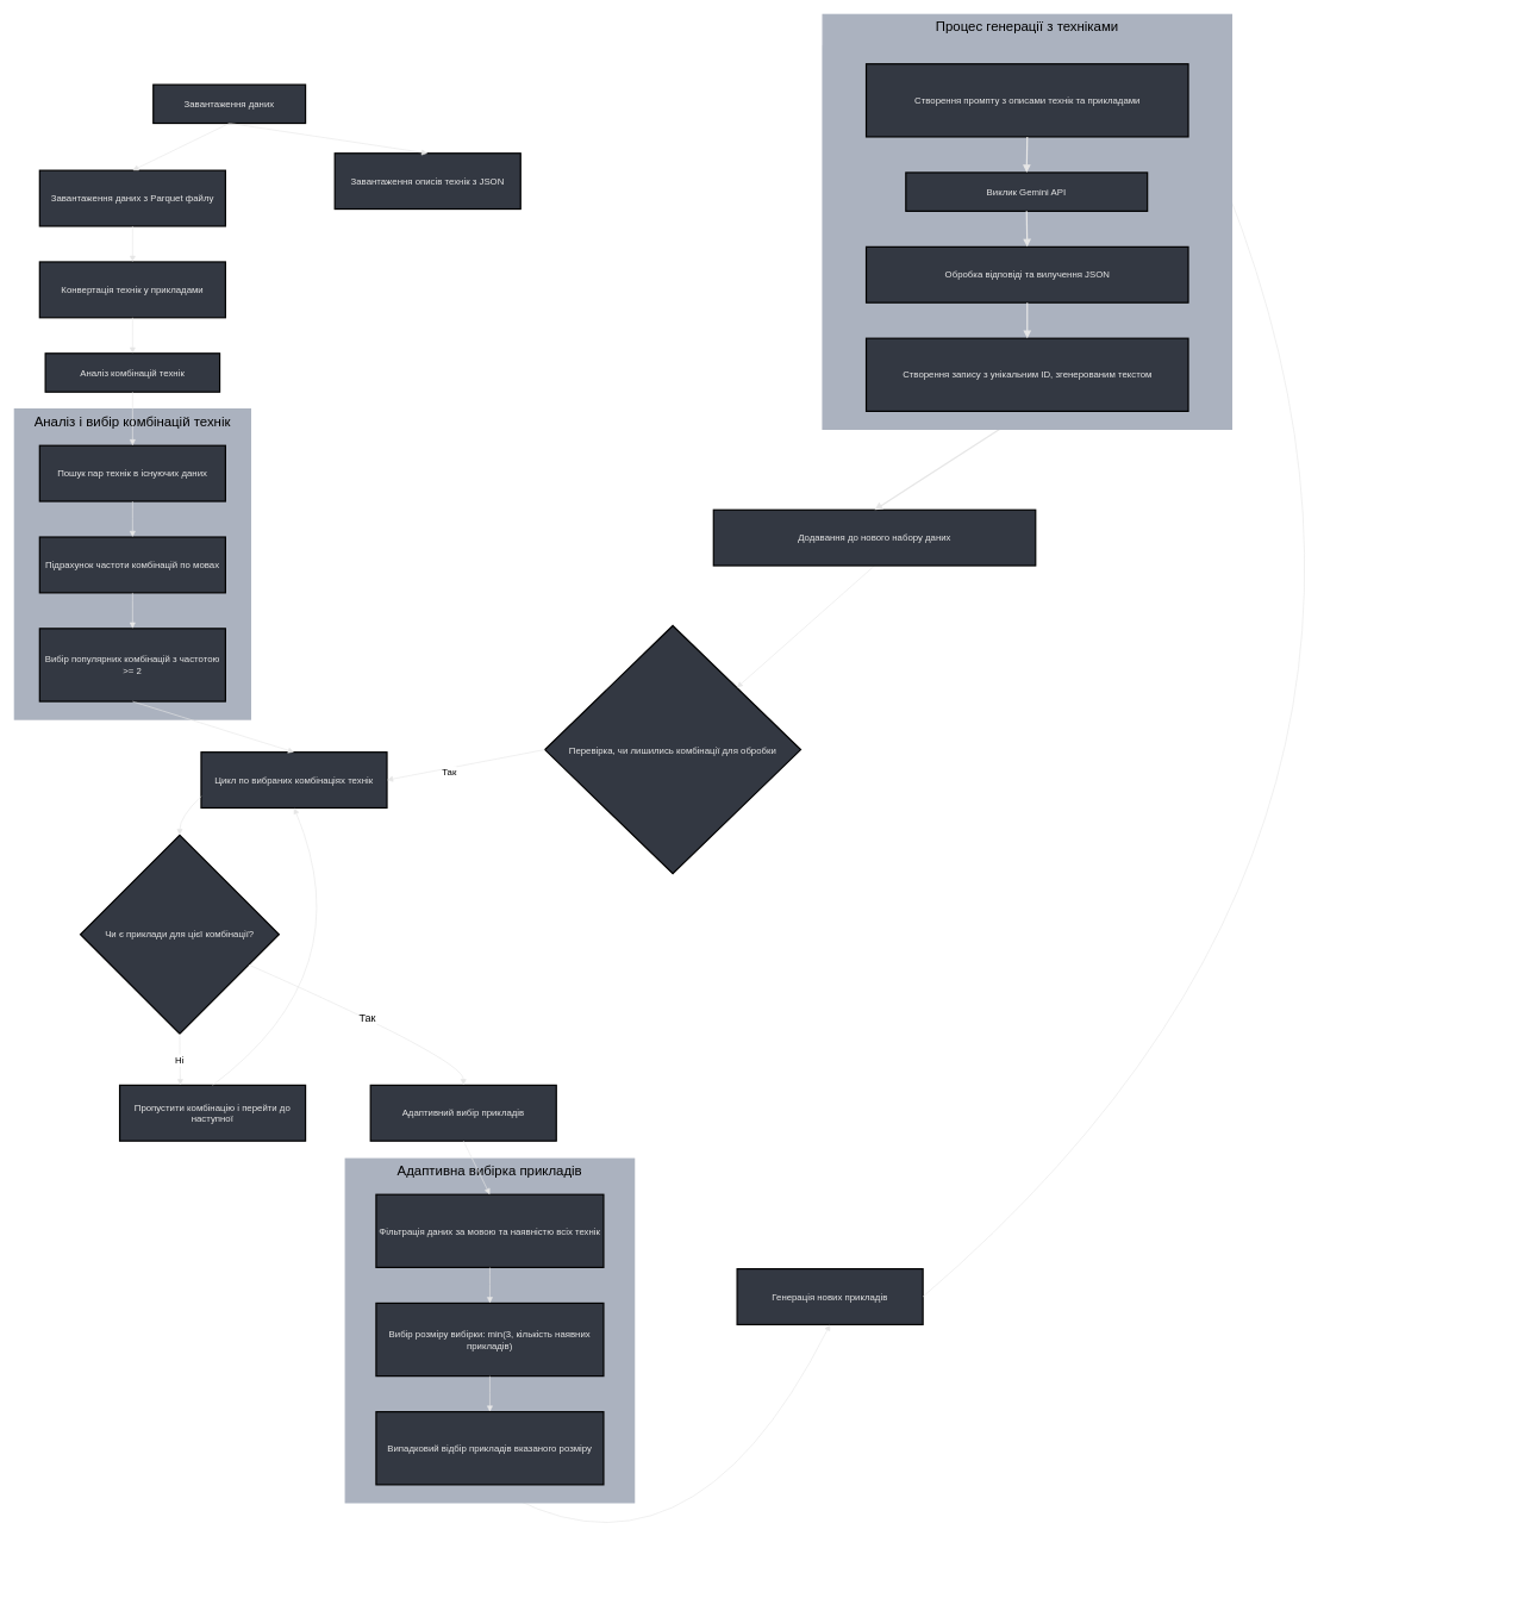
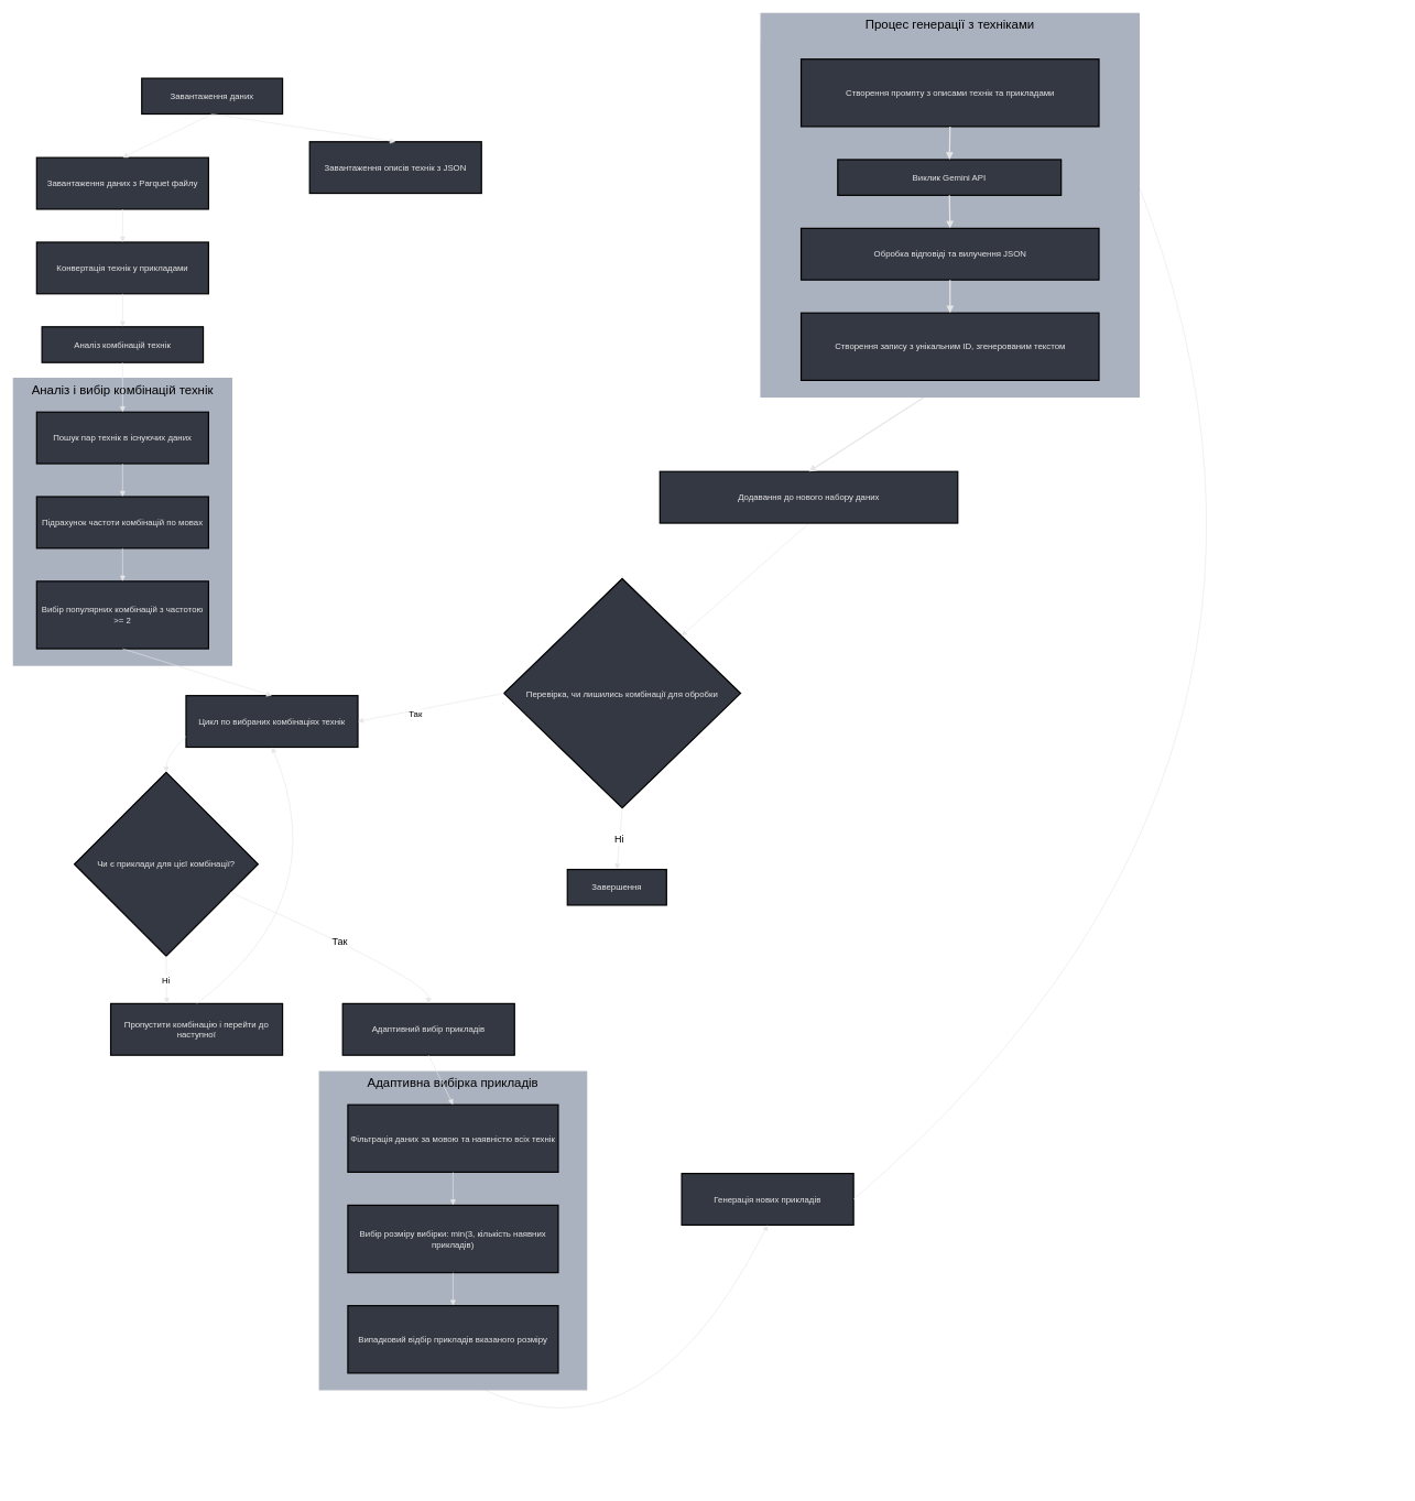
  <mxCell id="0" />
  <mxCell id="1" parent="0" />
  <mxCell id="2" value="Аналіз і вибір комбінацій технік" style="whiteSpace=wrap;strokeWidth=2;fontSize=19;strokeColor=light-dark(#abb2bf, #ededed);fillColor=light-dark(#abb2bf, #ededed);align=center;verticalAlign=top;fontFamily=Helvetica;fontColor=default;" parent="1" vertex="1"><mxGeometry x="20" y="572" width="330" height="434" as="geometry" /></mxCell>
  <mxCell id="3" value="Завантаження даних" style="whiteSpace=wrap;strokeWidth=2;fontSize=13;fillColor=light-dark(#333842, #ededed);strokeColor=default;align=center;verticalAlign=middle;fontFamily=Helvetica;fontColor=#E6E6E6;" parent="1" vertex="1"><mxGeometry x="214" y="118" width="213" height="54" as="geometry" /></mxCell>
  <mxCell id="4" value="Завантаження описів технік з JSON" style="whiteSpace=wrap;strokeWidth=2;fontSize=13;fillColor=light-dark(#333842, #ededed);strokeColor=default;align=center;verticalAlign=middle;fontFamily=Helvetica;fontColor=#E6E6E6;" parent="1" vertex="1"><mxGeometry x="468" y="214" width="260" height="78" as="geometry" /></mxCell>
  <mxCell id="5" value="Завантаження даних з Parquet файлу" style="whiteSpace=wrap;strokeWidth=2;fontSize=13;fillColor=light-dark(#333842, #ededed);fontColor=#E6E6E6;strokeColor=default;align=center;verticalAlign=middle;fontFamily=Helvetica;" parent="1" vertex="1"><mxGeometry x="55" y="238" width="260" height="78" as="geometry" /></mxCell>
  <mxCell id="6" value="Конвертація технік у прикладами" style="whiteSpace=wrap;strokeWidth=2;fontSize=13;fillColor=light-dark(#333842, #ededed);fontColor=#E6E6E6;strokeColor=default;align=center;verticalAlign=middle;fontFamily=Helvetica;" parent="1" vertex="1"><mxGeometry x="55" y="366" width="260" height="78" as="geometry" /></mxCell>
  <mxCell id="7" value="Аналіз комбінацій технік" style="whiteSpace=wrap;strokeWidth=2;fontSize=13;fillColor=light-dark(#333842, #ededed);fontColor=#E6E6E6;strokeColor=default;align=center;verticalAlign=middle;fontFamily=Helvetica;" parent="1" vertex="1"><mxGeometry x="63" y="494" width="244" height="54" as="geometry" /></mxCell>
  <mxCell id="8" value="Пошук пар технік в існуючих даних" style="whiteSpace=wrap;strokeWidth=2;fontSize=13;fillColor=light-dark(#333842, #ededed);fontColor=#E6E6E6;strokeColor=default;align=center;verticalAlign=middle;fontFamily=Helvetica;" parent="1" vertex="1"><mxGeometry x="55" y="623" width="260" height="78" as="geometry" /></mxCell>
  <mxCell id="9" value="Підрахунок частоти комбінацій по мовах" style="whiteSpace=wrap;strokeWidth=2;fontSize=13;fillColor=light-dark(#333842, #ededed);fontColor=#E6E6E6;strokeColor=default;align=center;verticalAlign=middle;fontFamily=Helvetica;" parent="1" vertex="1"><mxGeometry x="55" y="751" width="260" height="78" as="geometry" /></mxCell>
  <mxCell id="10" value="Вибір популярних комбінацій з частотою &gt;= 2" style="whiteSpace=wrap;strokeWidth=2;fontSize=13;fillColor=light-dark(#333842, #ededed);fontColor=#E6E6E6;strokeColor=default;align=center;verticalAlign=middle;fontFamily=Helvetica;" parent="1" vertex="1"><mxGeometry x="55" y="879" width="260" height="102" as="geometry" /></mxCell>
  <mxCell id="11" value="Цикл по вибраних комбінаціях технік" style="whiteSpace=wrap;strokeWidth=2;fontSize=13;strokeColor=default;align=center;verticalAlign=middle;fontFamily=Helvetica;fontColor=#E6E6E6;fillColor=light-dark(#333842, #ededed);" parent="1" vertex="1"><mxGeometry x="281" y="1052" width="260" height="78" as="geometry" /></mxCell>
  <mxCell id="12" value="Чи є приклади для цієї комбінації?" style="rhombus;strokeWidth=2;whiteSpace=wrap;fontSize=13;fillColor=light-dark(#333842, #ededed);fontColor=#E6E6E6;" parent="1" vertex="1"><mxGeometry x="112" y="1168" width="278" height="278" as="geometry" /></mxCell>
  <mxCell id="13" value="Пропустити комбінацію і перейти до наступної" style="whiteSpace=wrap;strokeWidth=2;fontSize=13;strokeColor=default;align=center;verticalAlign=middle;fontFamily=Helvetica;fontColor=#E6E6E6;fillColor=light-dark(#333842, #ededed);" parent="1" vertex="1"><mxGeometry x="167" y="1518" width="260" height="78" as="geometry" /></mxCell>
  <mxCell id="14" value="Адаптивний вибір прикладів" style="whiteSpace=wrap;strokeWidth=2;fontSize=13;strokeColor=default;align=center;verticalAlign=middle;fontFamily=Helvetica;fontColor=#E6E6E6;fillColor=light-dark(#333842, #ededed);" parent="1" vertex="1"><mxGeometry x="518" y="1518" width="260" height="78" as="geometry" /></mxCell>
  <mxCell id="15" value="Генерація нових прикладів" style="whiteSpace=wrap;strokeWidth=2;fontSize=13;strokeColor=default;align=center;verticalAlign=middle;fontFamily=Helvetica;fontColor=#E6E6E6;fillColor=light-dark(#333842, #ededed);" parent="1" vertex="1"><mxGeometry x="1031" y="1775" width="260" height="78" as="geometry" /></mxCell>
  <mxCell id="16" value="Перевірка, чи лишились комбінації для обробки" style="rhombus;strokeWidth=2;whiteSpace=wrap;fontSize=13;fillColor=light-dark(#333842, #ededed);fontColor=#E6E6E6;strokeColor=default;align=center;verticalAlign=middle;fontFamily=Helvetica;" parent="1" vertex="1"><mxGeometry x="762" y="875" width="358" height="347" as="geometry" /></mxCell>
+ <mxCell id="17" value="Завершення" style="whiteSpace=wrap;strokeWidth=2;fontSize=13;strokeColor=default;align=center;verticalAlign=middle;fontFamily=Helvetica;fontColor=#E6E6E6;fillColor=light-dark(#333842, #ededed);" parent="1" vertex="1"><mxGeometry x="858" y="1315" width="150" height="54" as="geometry" /></mxCell>
  <mxCell id="18" value="" style="curved=1;startArrow=none;endArrow=block;exitX=0.5;exitY=1;entryX=0.5;entryY=0;rounded=0;fontSize=13;strokeColor=#E6E6E6;" parent="1" source="5" target="6" edge="1"><mxGeometry relative="1" as="geometry"><Array as="points" /></mxGeometry></mxCell>
  <mxCell id="19" value="" style="curved=1;startArrow=none;endArrow=block;exitX=0.5;exitY=1;entryX=0.5;entryY=0;rounded=0;fontSize=13;strokeColor=#E6E6E6;" parent="1" source="6" target="7" edge="1"><mxGeometry relative="1" as="geometry"><Array as="points" /></mxGeometry></mxCell>
  <mxCell id="20" value="" style="curved=1;startArrow=none;endArrow=block;exitX=0.5;exitY=1;entryX=0.5;entryY=0;rounded=0;fontSize=13;strokeColor=#E6E6E6;" parent="1" source="7" target="8" edge="1"><mxGeometry relative="1" as="geometry"><Array as="points" /></mxGeometry></mxCell>
  <mxCell id="21" value="" style="curved=1;startArrow=none;endArrow=block;exitX=0.5;exitY=1;entryX=0.5;entryY=0;rounded=0;fontSize=13;strokeColor=#E6E6E6;" parent="1" source="8" target="9" edge="1"><mxGeometry relative="1" as="geometry"><Array as="points" /></mxGeometry></mxCell>
  <mxCell id="22" value="" style="curved=1;startArrow=none;endArrow=block;exitX=0.5;exitY=1;entryX=0.5;entryY=0;rounded=0;fontSize=13;strokeColor=#E6E6E6;" parent="1" source="9" target="10" edge="1"><mxGeometry relative="1" as="geometry"><Array as="points" /></mxGeometry></mxCell>
  <mxCell id="23" value="" style="curved=1;startArrow=none;endArrow=block;exitX=0.5;exitY=1;entryX=0.5;entryY=0;rounded=0;fontSize=15;strokeColor=#E6E6E6;" parent="1" source="10" target="11" edge="1"><mxGeometry relative="1" as="geometry"><Array as="points" /></mxGeometry></mxCell>
  <mxCell id="24" value="" style="curved=1;startArrow=none;endArrow=block;exitX=0;exitY=0.79;entryX=0.5;entryY=0;rounded=0;fontSize=13;strokeColor=#E6E6E6;" parent="1" source="11" target="12" edge="1"><mxGeometry relative="1" as="geometry"><Array as="points"><mxPoint x="251" y="1143" /></Array></mxGeometry></mxCell>
  <mxCell id="25" value="Ні" style="curved=1;startArrow=none;endArrow=block;exitX=0.5;exitY=1;entryX=0.33;entryY=0.01;rounded=0;fontSize=13;strokeColor=#E6E6E6;" parent="1" source="12" target="13" edge="1"><mxGeometry relative="1" as="geometry"><Array as="points"><mxPoint x="251" y="1482" /></Array></mxGeometry></mxCell>
  <mxCell id="26" value="Так" style="curved=1;startArrow=none;endArrow=block;exitX=1;exitY=0.72;entryX=0.5;entryY=0.01;rounded=0;fontSize=15;strokeColor=#E6E6E6;" parent="1" source="12" target="14" edge="1"><mxGeometry relative="1" as="geometry"><Array as="points"><mxPoint x="648" y="1482" /></Array></mxGeometry></mxCell>
+ <mxCell id="27" value="Ні" style="curved=1;startArrow=none;endArrow=block;exitX=0.5;exitY=1;entryX=0.5;entryY=0;rounded=0;fontSize=15;strokeColor=#E6E6E6;" parent="1" source="16" target="17" edge="1"><mxGeometry relative="1" as="geometry"><Array as="points" /></mxGeometry></mxCell>
  <mxCell id="28" value="" style="curved=1;startArrow=none;endArrow=block;entryX=0.5;entryY=0;rounded=0;exitX=0.5;exitY=1;exitDx=0;exitDy=0;entryDx=0;entryDy=0;fontSize=13;strokeColor=#E6E6E6;" parent="1" source="3" target="5" edge="1"><mxGeometry relative="1" as="geometry"><Array as="points" /><mxPoint x="-166" y="68" as="sourcePoint" /><mxPoint x="76" y="81" as="targetPoint" /></mxGeometry></mxCell>
  <mxCell id="29" value="" style="curved=1;startArrow=none;endArrow=block;entryX=1;entryY=0.5;rounded=0;exitX=0;exitY=0.5;exitDx=0;exitDy=0;entryDx=0;entryDy=0;fontSize=15;strokeColor=#E6E6E6;" parent="1" source="16" target="11" edge="1"><mxGeometry relative="1" as="geometry"><Array as="points" /><mxPoint x="683" y="673" as="sourcePoint" /><mxPoint x="792" y="683" as="targetPoint" /></mxGeometry></mxCell>
  <mxCell id="30" value="Так" style="edgeLabel;html=1;align=center;verticalAlign=middle;resizable=0;points=[];fontSize=13;" parent="29" vertex="1" connectable="0"><mxGeometry x="0.222" y="4" relative="1" as="geometry"><mxPoint as="offset" /></mxGeometry></mxCell>
  <mxCell id="31" value="" style="curved=1;startArrow=none;endArrow=block;entryX=1;entryY=0;rounded=0;exitX=0.5;exitY=1;exitDx=0;exitDy=0;entryDx=0;entryDy=0;fontSize=13;strokeColor=#E6E6E6;" parent="1" source="34" target="16" edge="1"><mxGeometry relative="1" as="geometry"><Array as="points" /><mxPoint x="1301" y="1424" as="sourcePoint" /><mxPoint x="1378" y="1321" as="targetPoint" /></mxGeometry></mxCell>
  <mxCell id="32" value="" style="curved=1;startArrow=none;endArrow=block;entryX=0.5;entryY=0;rounded=0;exitX=0.5;exitY=1;exitDx=0;exitDy=0;entryDx=0;entryDy=0;fontSize=13;strokeColor=#E6E6E6;" parent="1" source="3" target="4" edge="1"><mxGeometry relative="1" as="geometry"><Array as="points" /><mxPoint x="-13" y="91" as="sourcePoint" /><mxPoint x="96" y="101" as="targetPoint" /></mxGeometry></mxCell>
  <mxCell id="33" value="" style="curved=1;startArrow=none;endArrow=block;entryX=0.5;entryY=1;rounded=0;exitX=0.5;exitY=0;exitDx=0;exitDy=0;entryDx=0;entryDy=0;fontSize=15;strokeColor=#E6E6E6;" parent="1" source="13" target="11" edge="1"><mxGeometry relative="1" as="geometry"><Array as="points"><mxPoint x="507" y="1361" /></Array><mxPoint x="390" y="1446" as="sourcePoint" /><mxPoint x="499" y="1456" as="targetPoint" /></mxGeometry></mxCell>
  <mxCell id="34" value="Додавання до нового набору даних" style="whiteSpace=wrap;strokeWidth=2;fontSize=13;strokeColor=default;align=center;verticalAlign=middle;fontFamily=Helvetica;fontColor=#E6E6E6;fillColor=light-dark(#333842, #ededed);" parent="1" vertex="1"><mxGeometry x="997.997" y="713" width="450.667" height="78" as="geometry" /></mxCell>
  <mxCell id="35" value="" style="curved=1;startArrow=none;endArrow=block;exitX=0.5;exitY=1;entryX=0.5;entryY=0.01;rounded=0;fontSize=13;strokeColor=#E6E6E6;strokeWidth=2;align=center;verticalAlign=middle;fontFamily=Helvetica;fontColor=#E6E6E6;fillColor=light-dark(#333842, #ededed);" parent="1" source="43" target="34" edge="1"><mxGeometry relative="1" as="geometry"><Array as="points" /></mxGeometry></mxCell>
  <mxCell id="36" value="" style="group;strokeColor=#E6E6E6;strokeWidth=2;align=center;verticalAlign=middle;fontFamily=Helvetica;fontSize=13;fontColor=#E6E6E6;fillColor=light-dark(#333842, #ededed);container=0;" parent="1" vertex="1" connectable="0"><mxGeometry x="1151" y="64" width="572" height="536" as="geometry" /></mxCell>
  <mxCell id="37" value="" style="curved=1;startArrow=none;endArrow=open;entryX=1;entryY=0.5;rounded=0;exitX=1;exitY=0.5;exitDx=0;exitDy=0;entryDx=0;entryDy=0;fontSize=13;strokeColor=#E6E6E6;" parent="1" source="15" target="40" edge="1"><mxGeometry relative="1" as="geometry"><Array as="points"><mxPoint x="2119" y="1104" /></Array><mxPoint x="1314" y="2004" as="sourcePoint" /><mxPoint x="1423" y="2014" as="targetPoint" /></mxGeometry></mxCell>
  <mxCell id="38" value="" style="curved=1;startArrow=none;endArrow=block;exitX=0.5;exitY=1;entryX=0.5;entryY=1;rounded=0;fontSize=15;entryDx=0;entryDy=0;strokeColor=#E6E6E6;" parent="1" source="50" target="15" edge="1"><mxGeometry relative="1" as="geometry"><Array as="points"><mxPoint x="960" y="2249" /></Array></mxGeometry></mxCell>
  <mxCell id="39" value="Процес генерації з техніками" style="whiteSpace=wrap;strokeWidth=2;fontSize=19;fillColor=light-dark(#abb2bf, #ededed);strokeColor=light-dark(#abb2bf, #ededed);align=center;verticalAlign=top;fontFamily=Helvetica;fontColor=default;" parent="1" vertex="1"><mxGeometry x="1151" y="20" width="572" height="580" as="geometry" /></mxCell>
  <mxCell id="40" value="Створення промпту з описами технік та прикладами" style="whiteSpace=wrap;strokeWidth=2;fontSize=13;strokeColor=default;align=center;verticalAlign=middle;fontFamily=Helvetica;fontColor=#E6E6E6;fillColor=light-dark(#333842, #ededed);" parent="1" vertex="1"><mxGeometry x="1211.667" y="89" width="450.667" height="102" as="geometry" /></mxCell>
  <mxCell id="41" value="Виклик Gemini API" style="whiteSpace=wrap;strokeWidth=2;fontSize=13;strokeColor=default;align=center;verticalAlign=middle;fontFamily=Helvetica;fontColor=#E6E6E6;fillColor=light-dark(#333842, #ededed);" parent="1" vertex="1"><mxGeometry x="1267.133" y="241" width="338.0" height="54" as="geometry" /></mxCell>
  <mxCell id="42" value="Обробка відповіді та вилучення JSON" style="whiteSpace=wrap;strokeWidth=2;fontSize=13;strokeColor=default;align=center;verticalAlign=middle;fontFamily=Helvetica;fontColor=#E6E6E6;fillColor=light-dark(#333842, #ededed);" parent="1" vertex="1"><mxGeometry x="1211.667" y="345" width="450.667" height="78" as="geometry" /></mxCell>
  <mxCell id="43" value="Створення запису з унікальним ID, згенерованим текстом" style="whiteSpace=wrap;strokeWidth=2;fontSize=13;strokeColor=default;align=center;verticalAlign=middle;fontFamily=Helvetica;fontColor=#E6E6E6;fillColor=light-dark(#333842, #ededed);" parent="1" vertex="1"><mxGeometry x="1211.667" y="473" width="450.667" height="102" as="geometry" /></mxCell>
  <mxCell id="44" value="" style="curved=1;startArrow=none;endArrow=block;exitX=0.5;exitY=1;entryX=0.5;entryY=0.01;rounded=0;fontSize=13;strokeColor=#E6E6E6;strokeWidth=2;align=center;verticalAlign=middle;fontFamily=Helvetica;fontColor=#E6E6E6;fillColor=light-dark(#333842, #ededed);" parent="1" source="40" target="41" edge="1"><mxGeometry relative="1" as="geometry"><Array as="points" /></mxGeometry></mxCell>
  <mxCell id="45" value="" style="curved=1;startArrow=none;endArrow=block;exitX=0.5;exitY=1.01;entryX=0.5;entryY=0.01;rounded=0;fontSize=13;strokeColor=#E6E6E6;strokeWidth=2;align=center;verticalAlign=middle;fontFamily=Helvetica;fontColor=#E6E6E6;fillColor=light-dark(#333842, #ededed);" parent="1" source="41" target="42" edge="1"><mxGeometry relative="1" as="geometry"><Array as="points" /></mxGeometry></mxCell>
  <mxCell id="46" value="" style="curved=1;startArrow=none;endArrow=block;exitX=0.5;exitY=1.01;entryX=0.5;entryY=0;rounded=0;fontSize=13;strokeColor=#E6E6E6;strokeWidth=2;align=center;verticalAlign=middle;fontFamily=Helvetica;fontColor=#E6E6E6;fillColor=light-dark(#333842, #ededed);" parent="1" source="42" target="43" edge="1"><mxGeometry relative="1" as="geometry"><Array as="points" /></mxGeometry></mxCell>
  <mxCell id="47" value="Адаптивна вибірка прикладів" style="whiteSpace=wrap;strokeWidth=2;fontSize=19;fillColor=light-dark(#abb2bf, #ededed);strokeColor=light-dark(#abb2bf, #ededed);align=center;verticalAlign=top;fontFamily=Helvetica;fontColor=default;" parent="1" vertex="1"><mxGeometry x="483" y="1621" width="404" height="481" as="geometry" /></mxCell>
  <mxCell id="48" value="Фільтрація даних за мовою та наявністю всіх технік" style="whiteSpace=wrap;strokeWidth=2;fontSize=13;strokeColor=default;align=center;verticalAlign=middle;fontFamily=Helvetica;fontColor=#E6E6E6;fillColor=light-dark(#333842, #ededed);" parent="1" vertex="1"><mxGeometry x="525.848" y="1671" width="318.303" height="102" as="geometry" /></mxCell>
  <mxCell id="49" value="Вибір розміру вибірки: min(3, кількість наявних прикладів)" style="whiteSpace=wrap;strokeWidth=2;fontSize=13;strokeColor=default;align=center;verticalAlign=middle;fontFamily=Helvetica;fontColor=#E6E6E6;fillColor=light-dark(#333842, #ededed);" parent="1" vertex="1"><mxGeometry x="525.848" y="1823" width="318.303" height="102" as="geometry" /></mxCell>
  <mxCell id="50" value="Випадковий відбір прикладів вказаного розміру" style="whiteSpace=wrap;strokeWidth=2;fontSize=13;strokeColor=default;align=center;verticalAlign=middle;fontFamily=Helvetica;fontColor=#E6E6E6;fillColor=light-dark(#333842, #ededed);" parent="1" vertex="1"><mxGeometry x="525.848" y="1975" width="318.303" height="102" as="geometry" /></mxCell>
  <mxCell id="51" value="" style="curved=1;startArrow=none;endArrow=block;exitX=0.5;exitY=1;entryX=0.5;entryY=0;rounded=0;fontSize=13;strokeColor=#E6E6E6;" parent="1" source="48" target="49" edge="1"><mxGeometry relative="1" as="geometry"><Array as="points" /></mxGeometry></mxCell>
  <mxCell id="52" value="" style="curved=1;startArrow=none;endArrow=block;exitX=0.5;exitY=1;entryX=0.5;entryY=0;rounded=0;fontSize=13;strokeColor=#E6E6E6;" parent="1" source="49" target="50" edge="1"><mxGeometry relative="1" as="geometry"><Array as="points" /></mxGeometry></mxCell>
  <mxCell id="53" style="edgeStyle=none;shape=connector;curved=1;rounded=0;orthogonalLoop=1;jettySize=auto;html=1;exitX=0.75;exitY=0;exitDx=0;exitDy=0;strokeColor=light-dark(#636d83, #ededed);align=center;verticalAlign=middle;fontFamily=Helvetica;fontSize=13;fontColor=default;labelBackgroundColor=default;startArrow=none;endArrow=block;" parent="1" source="49" target="49" edge="1"><mxGeometry relative="1" as="geometry" /></mxCell>
  <mxCell id="54" value="" style="curved=1;startArrow=none;endArrow=block;exitX=0.5;exitY=1.01;entryX=0.5;entryY=0;rounded=0;fontSize=13;strokeColor=#E6E6E6;" parent="1" source="14" target="48" edge="1"><mxGeometry relative="1" as="geometry"><Array as="points" /></mxGeometry></mxCell>
